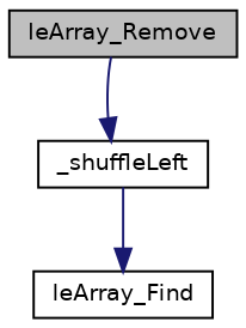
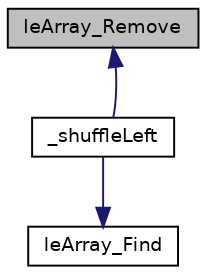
  digraph {
    rankdir=TB
    node [color=black fillcolor=white fontname=Helvetica fontsize=10 shape=record style=filled]
    edge [color=midnightblue fontname=Helvetica fontsize=10 labelfontname=Helvetica labelfontsize=10 style=solid]
    n1 [fillcolor=grey75 fontcolor=black height=0.2 label=leArray_Remove width=0.4]
    n2 [height=0.2 label=_shuffleLeft width=0.4]
    n3 [height=0.2 label=leArray_Find width=0.4]
-   n1 -> n2
+   n2 -> n1
    n2 -> n3
  }
